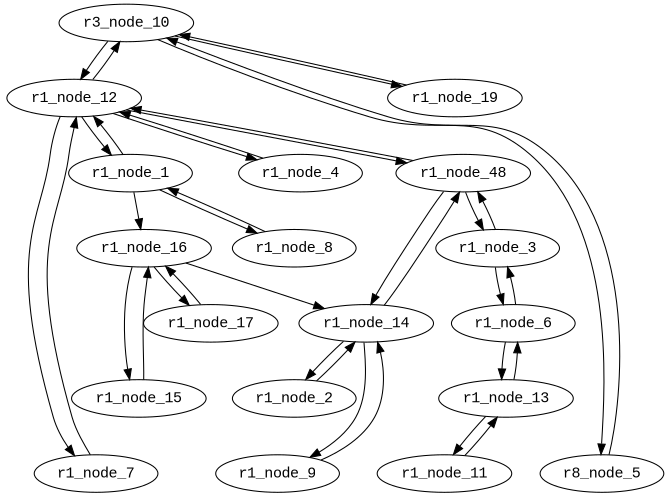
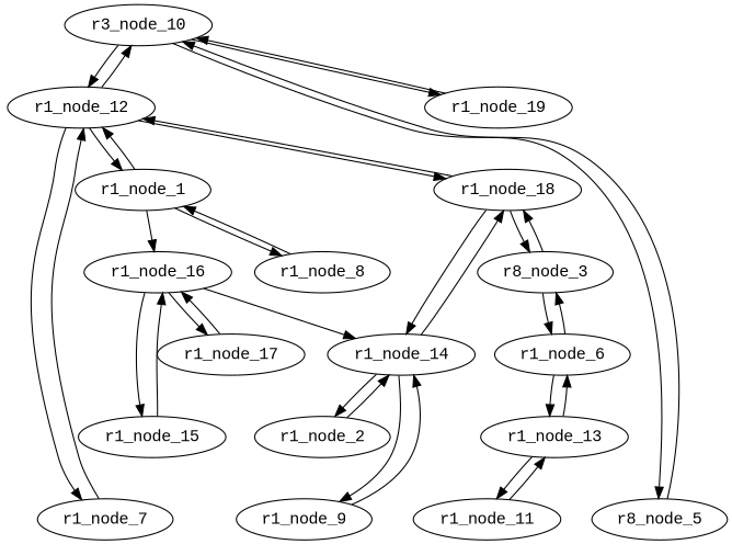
  strict digraph {
    fontname="Liberation Mono"
    node [fontname="Liberation Mono" weight=0]
    edge [fontname="Liberation Mono" weight=0]
    n1 [label=r3_node_10]
    r1_node_12
    n3 [label=r8_node_5]
    r1_node_19
-   r1_node_18 [label=r1_node_48]
+   r1_node_18
    r1_node_7
    r1_node_1
-   r1_node_4
-   r1_node_3
+   r1_node_3 [label=r8_node_3]
    r1_node_14
    r1_node_16
    r1_node_8
    r1_node_6
    r1_node_9
    r1_node_2
    r1_node_13
    r1_node_15
    r1_node_17
    r1_node_11
    n1 -> r1_node_12
    n1 -> n3
    n1 -> r1_node_19
    r1_node_12 -> n1
    r1_node_12 -> r1_node_18
    r1_node_12 -> r1_node_7
    r1_node_12 -> r1_node_1
-   r1_node_12 -> r1_node_4
    n3 -> n1
    r1_node_19 -> n1
    r1_node_18 -> r1_node_12
    r1_node_18 -> r1_node_3
    r1_node_18 -> r1_node_14
    r1_node_7 -> r1_node_12
    r1_node_1 -> r1_node_12
    r1_node_1 -> r1_node_16
    r1_node_1 -> r1_node_8
-   r1_node_4 -> r1_node_12
    r1_node_3 -> r1_node_18
    r1_node_3 -> r1_node_6
    r1_node_14 -> r1_node_18
    r1_node_14 -> r1_node_9
    r1_node_14 -> r1_node_2
    r1_node_16 -> r1_node_14
    r1_node_16 -> r1_node_15
    r1_node_16 -> r1_node_17
    r1_node_8 -> r1_node_1
    r1_node_6 -> r1_node_3
    r1_node_6 -> r1_node_13
    r1_node_9 -> r1_node_14
    r1_node_2 -> r1_node_14
    r1_node_13 -> r1_node_6
    r1_node_13 -> r1_node_11
    r1_node_15 -> r1_node_16
    r1_node_17 -> r1_node_16
    r1_node_11 -> r1_node_13
  }
